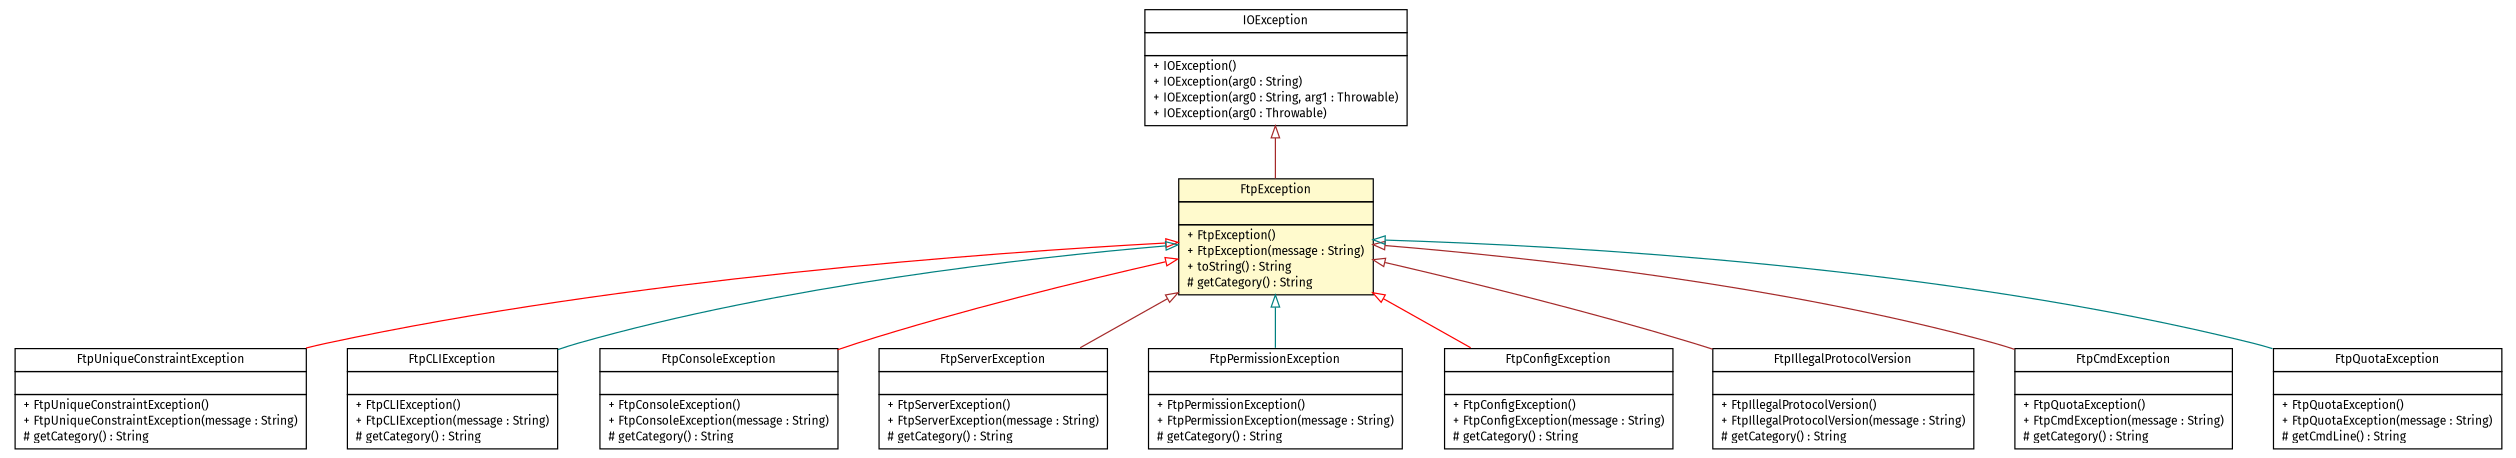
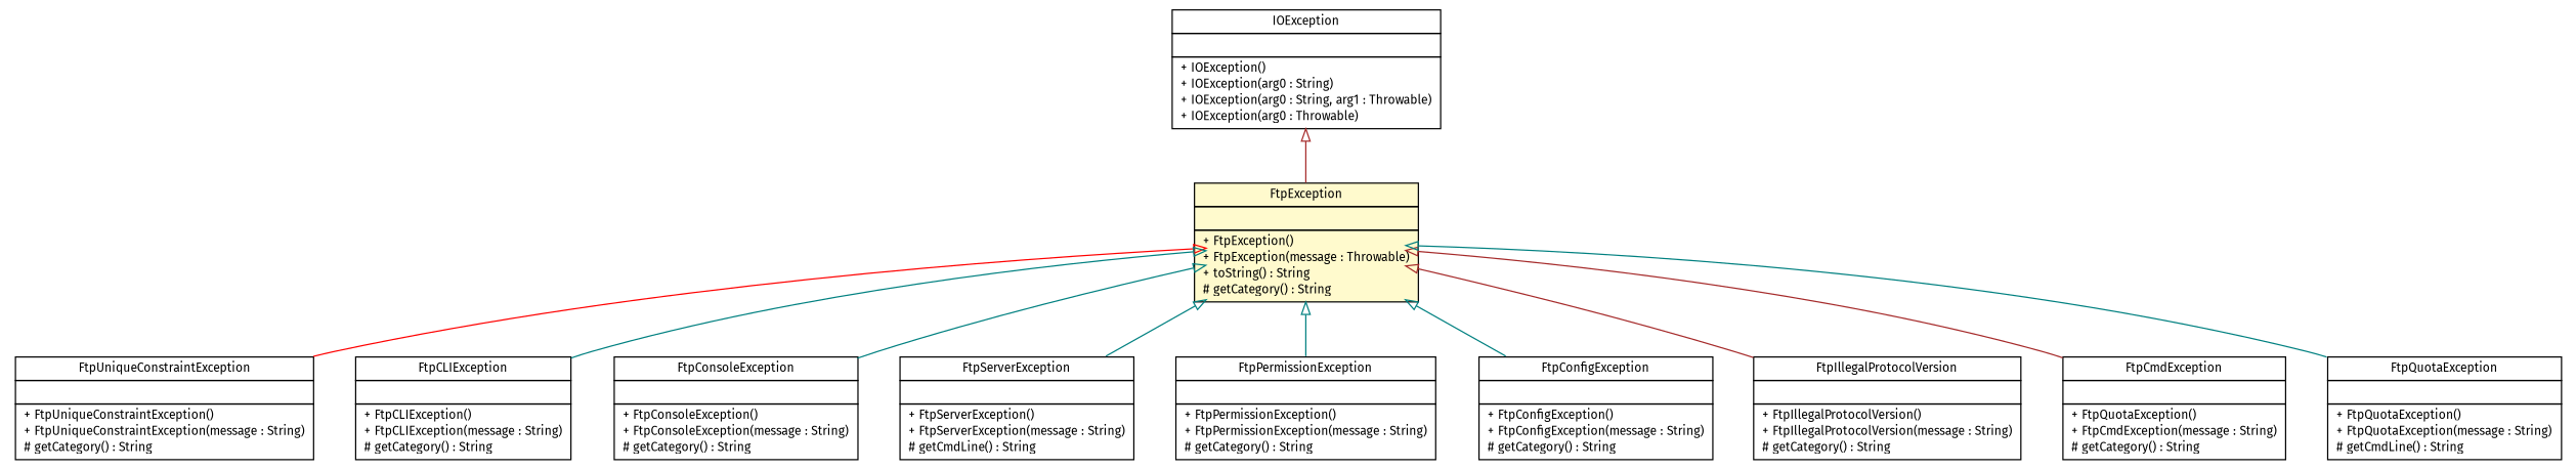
  digraph {
    fontname="Fira Sans"
    nodesep=0.25
    ranksep=0.5
    node [fontcolor=black fontname="Fira Sans" fontsize=10.0 shape=plaintext]
    edge [arrowtail=empty color=teal dir=back fontname="Fira Sans" fontsize=10 headport=p labelfontname=Helvetica labelfontsize=10 tailport=p]
    n1 [label=<<table title="com.apporiented.hermesftp.exception.FtpUniqueConstraintException" border="0" cellborder="1" cellspacing="0" cellpadding="2" port="p" href="./FtpUniqueConstraintException.html"> 		<tr><td><table border="0" cellspacing="0" cellpadding="1"> <tr><td align="center" balign="center"> FtpUniqueConstraintException </td></tr> 		</table></td></tr> 		<tr><td><table border="0" cellspacing="0" cellpadding="1"> <tr><td align="left" balign="left">  </td></tr> 		</table></td></tr> 		<tr><td><table border="0" cellspacing="0" cellpadding="1"> <tr><td align="left" balign="left"> + FtpUniqueConstraintException() </td></tr> <tr><td align="left" balign="left"> + FtpUniqueConstraintException(message : String) </td></tr> <tr><td align="left" balign="left"> # getCategory() : String </td></tr> 		</table></td></tr> 		</table>>]
    n2 [label=<<table title="com.apporiented.hermesftp.exception.FtpCLIException" border="0" cellborder="1" cellspacing="0" cellpadding="2" port="p" href="./FtpCLIException.html"> 		<tr><td><table border="0" cellspacing="0" cellpadding="1"> <tr><td align="center" balign="center"> FtpCLIException </td></tr> 		</table></td></tr> 		<tr><td><table border="0" cellspacing="0" cellpadding="1"> <tr><td align="left" balign="left">  </td></tr> 		</table></td></tr> 		<tr><td><table border="0" cellspacing="0" cellpadding="1"> <tr><td align="left" balign="left"> + FtpCLIException() </td></tr> <tr><td align="left" balign="left"> + FtpCLIException(message : String) </td></tr> <tr><td align="left" balign="left"> # getCategory() : String </td></tr> 		</table></td></tr> 		</table>>]
    n3 [label=<<table title="com.apporiented.hermesftp.exception.FtpConsoleException" border="0" cellborder="1" cellspacing="0" cellpadding="2" port="p" href="./FtpConsoleException.html"> 		<tr><td><table border="0" cellspacing="0" cellpadding="1"> <tr><td align="center" balign="center"> FtpConsoleException </td></tr> 		</table></td></tr> 		<tr><td><table border="0" cellspacing="0" cellpadding="1"> <tr><td align="left" balign="left">  </td></tr> 		</table></td></tr> 		<tr><td><table border="0" cellspacing="0" cellpadding="1"> <tr><td align="left" balign="left"> + FtpConsoleException() </td></tr> <tr><td align="left" balign="left"> + FtpConsoleException(message : String) </td></tr> <tr><td align="left" balign="left"> # getCategory() : String </td></tr> 		</table></td></tr> 		</table>>]
-   n4 [label=<<table title="com.apporiented.hermesftp.exception.FtpServerException" border="0" cellborder="1" cellspacing="0" cellpadding="2" port="p" href="./FtpServerException.html"> 		<tr><td><table border="0" cellspacing="0" cellpadding="1"> <tr><td align="center" balign="center"> FtpServerException </td></tr> 		</table></td></tr> 		<tr><td><table border="0" cellspacing="0" cellpadding="1"> <tr><td align="left" balign="left">  </td></tr> 		</table></td></tr> 		<tr><td><table border="0" cellspacing="0" cellpadding="1"> <tr><td align="left" balign="left"> + FtpServerException() </td></tr> <tr><td align="left" balign="left"> + FtpServerException(message : String) </td></tr> <tr><td align="left" balign="left"> # getCategory() : String </td></tr> 		</table></td></tr> 		</table>>]
+   n4 [label=<<table title="com.apporiented.hermesftp.exception.FtpServerException" border="0" cellborder="1" cellspacing="0" cellpadding="2" port="p" href="./FtpServerException.html"> 		<tr><td><table border="0" cellspacing="0" cellpadding="1"> <tr><td align="center" balign="center"> FtpServerException </td></tr> 		</table></td></tr> 		<tr><td><table border="0" cellspacing="0" cellpadding="1"> <tr><td align="left" balign="left">  </td></tr> 		</table></td></tr> 		<tr><td><table border="0" cellspacing="0" cellpadding="1"> <tr><td align="left" balign="left"> + FtpServerException() </td></tr> <tr><td align="left" balign="left"> + FtpServerException(message : String) </td></tr> <tr><td align="left" balign="left"> # getCmdLine() : String </td></tr> 		</table></td></tr> 		</table>>]
    n5 [label=<<table title="com.apporiented.hermesftp.exception.FtpPermissionException" border="0" cellborder="1" cellspacing="0" cellpadding="2" port="p" href="./FtpPermissionException.html"> 		<tr><td><table border="0" cellspacing="0" cellpadding="1"> <tr><td align="center" balign="center"> FtpPermissionException </td></tr> 		</table></td></tr> 		<tr><td><table border="0" cellspacing="0" cellpadding="1"> <tr><td align="left" balign="left">  </td></tr> 		</table></td></tr> 		<tr><td><table border="0" cellspacing="0" cellpadding="1"> <tr><td align="left" balign="left"> + FtpPermissionException() </td></tr> <tr><td align="left" balign="left"> + FtpPermissionException(message : String) </td></tr> <tr><td align="left" balign="left"> # getCategory() : String </td></tr> 		</table></td></tr> 		</table>>]
    n6 [label=<<table title="com.apporiented.hermesftp.exception.FtpConfigException" border="0" cellborder="1" cellspacing="0" cellpadding="2" port="p" href="./FtpConfigException.html"> 		<tr><td><table border="0" cellspacing="0" cellpadding="1"> <tr><td align="center" balign="center"> FtpConfigException </td></tr> 		</table></td></tr> 		<tr><td><table border="0" cellspacing="0" cellpadding="1"> <tr><td align="left" balign="left">  </td></tr> 		</table></td></tr> 		<tr><td><table border="0" cellspacing="0" cellpadding="1"> <tr><td align="left" balign="left"> + FtpConfigException() </td></tr> <tr><td align="left" balign="left"> + FtpConfigException(message : String) </td></tr> <tr><td align="left" balign="left"> # getCategory() : String </td></tr> 		</table></td></tr> 		</table>>]
    n7 [label=<<table title="com.apporiented.hermesftp.exception.FtpIllegalProtocolVersion" border="0" cellborder="1" cellspacing="0" cellpadding="2" port="p" href="./FtpIllegalProtocolVersion.html"> 		<tr><td><table border="0" cellspacing="0" cellpadding="1"> <tr><td align="center" balign="center"> FtpIllegalProtocolVersion </td></tr> 		</table></td></tr> 		<tr><td><table border="0" cellspacing="0" cellpadding="1"> <tr><td align="left" balign="left">  </td></tr> 		</table></td></tr> 		<tr><td><table border="0" cellspacing="0" cellpadding="1"> <tr><td align="left" balign="left"> + FtpIllegalProtocolVersion() </td></tr> <tr><td align="left" balign="left"> + FtpIllegalProtocolVersion(message : String) </td></tr> <tr><td align="left" balign="left"> # getCategory() : String </td></tr> 		</table></td></tr> 		</table>>]
-   n8 [label=<<table title="com.apporiented.hermesftp.exception.FtpException" border="0" cellborder="1" cellspacing="0" cellpadding="2" port="p" bgcolor="lemonChiffon" href="./FtpException.html"> 		<tr><td><table border="0" cellspacing="0" cellpadding="1"> <tr><td align="center" balign="center"> FtpException </td></tr> 		</table></td></tr> 		<tr><td><table border="0" cellspacing="0" cellpadding="1"> <tr><td align="left" balign="left">  </td></tr> 		</table></td></tr> 		<tr><td><table border="0" cellspacing="0" cellpadding="1"> <tr><td align="left" balign="left"> + FtpException() </td></tr> <tr><td align="left" balign="left"> + FtpException(message : String) </td></tr> <tr><td align="left" balign="left"> + toString() : String </td></tr> <tr><td align="left" balign="left"> # getCategory() : String </td></tr> 		</table></td></tr> 		</table>>]
+   n8 [label=<<table title="com.apporiented.hermesftp.exception.FtpException" border="0" cellborder="1" cellspacing="0" cellpadding="2" port="p" bgcolor="lemonChiffon" href="./FtpException.html"> 		<tr><td><table border="0" cellspacing="0" cellpadding="1"> <tr><td align="center" balign="center"> FtpException </td></tr> 		</table></td></tr> 		<tr><td><table border="0" cellspacing="0" cellpadding="1"> <tr><td align="left" balign="left">  </td></tr> 		</table></td></tr> 		<tr><td><table border="0" cellspacing="0" cellpadding="1"> <tr><td align="left" balign="left"> + FtpException() </td></tr> <tr><td align="left" balign="left"> + FtpException(message : Throwable) </td></tr> <tr><td align="left" balign="left"> + toString() : String </td></tr> <tr><td align="left" balign="left"> # getCategory() : String </td></tr> 		</table></td></tr> 		</table>>]
    n9 [label=<<table title="com.apporiented.hermesftp.exception.FtpCmdException" border="0" cellborder="1" cellspacing="0" cellpadding="2" port="p" href="./FtpCmdException.html"> 		<tr><td><table border="0" cellspacing="0" cellpadding="1"> <tr><td align="center" balign="center"> FtpCmdException </td></tr> 		</table></td></tr> 		<tr><td><table border="0" cellspacing="0" cellpadding="1"> <tr><td align="left" balign="left">  </td></tr> 		</table></td></tr> 		<tr><td><table border="0" cellspacing="0" cellpadding="1"> <tr><td align="left" balign="left"> + FtpQuotaException() </td></tr> <tr><td align="left" balign="left"> + FtpCmdException(message : String) </td></tr> <tr><td align="left" balign="left"> # getCategory() : String </td></tr> 		</table></td></tr> 		</table>>]
    n10 [label=<<table title="com.apporiented.hermesftp.exception.FtpQuotaException" border="0" cellborder="1" cellspacing="0" cellpadding="2" port="p" href="./FtpQuotaException.html"> 		<tr><td><table border="0" cellspacing="0" cellpadding="1"> <tr><td align="center" balign="center"> FtpQuotaException </td></tr> 		</table></td></tr> 		<tr><td><table border="0" cellspacing="0" cellpadding="1"> <tr><td align="left" balign="left">  </td></tr> 		</table></td></tr> 		<tr><td><table border="0" cellspacing="0" cellpadding="1"> <tr><td align="left" balign="left"> + FtpQuotaException() </td></tr> <tr><td align="left" balign="left"> + FtpQuotaException(message : String) </td></tr> <tr><td align="left" balign="left"> # getCmdLine() : String </td></tr> 		</table></td></tr> 		</table>>]
    n11 [label=<<table title="java.io.IOException" border="0" cellborder="1" cellspacing="0" cellpadding="2" port="p" href="http://java.sun.com/j2se/1.4.2/docs/api/java/io/IOException.html"> 		<tr><td><table border="0" cellspacing="0" cellpadding="1"> <tr><td align="center" balign="center"> IOException </td></tr> 		</table></td></tr> 		<tr><td><table border="0" cellspacing="0" cellpadding="1"> <tr><td align="left" balign="left">  </td></tr> 		</table></td></tr> 		<tr><td><table border="0" cellspacing="0" cellpadding="1"> <tr><td align="left" balign="left"> + IOException() </td></tr> <tr><td align="left" balign="left"> + IOException(arg0 : String) </td></tr> <tr><td align="left" balign="left"> + IOException(arg0 : String, arg1 : Throwable) </td></tr> <tr><td align="left" balign="left"> + IOException(arg0 : Throwable) </td></tr> 		</table></td></tr> 		</table>>]
    n8 -> n1 [color=red]
    n8 -> n2
-   n8 -> n3 [color=red]
-   n8 -> n4 [color=brown]
+   n8 -> n3
+   n8 -> n4
    n8 -> n5
-   n8 -> n6 [color=red]
+   n8 -> n6
    n8 -> n7 [color=brown]
    n8 -> n9 [color=brown]
    n8 -> n10
    n11 -> n8 [color=brown]
  }
